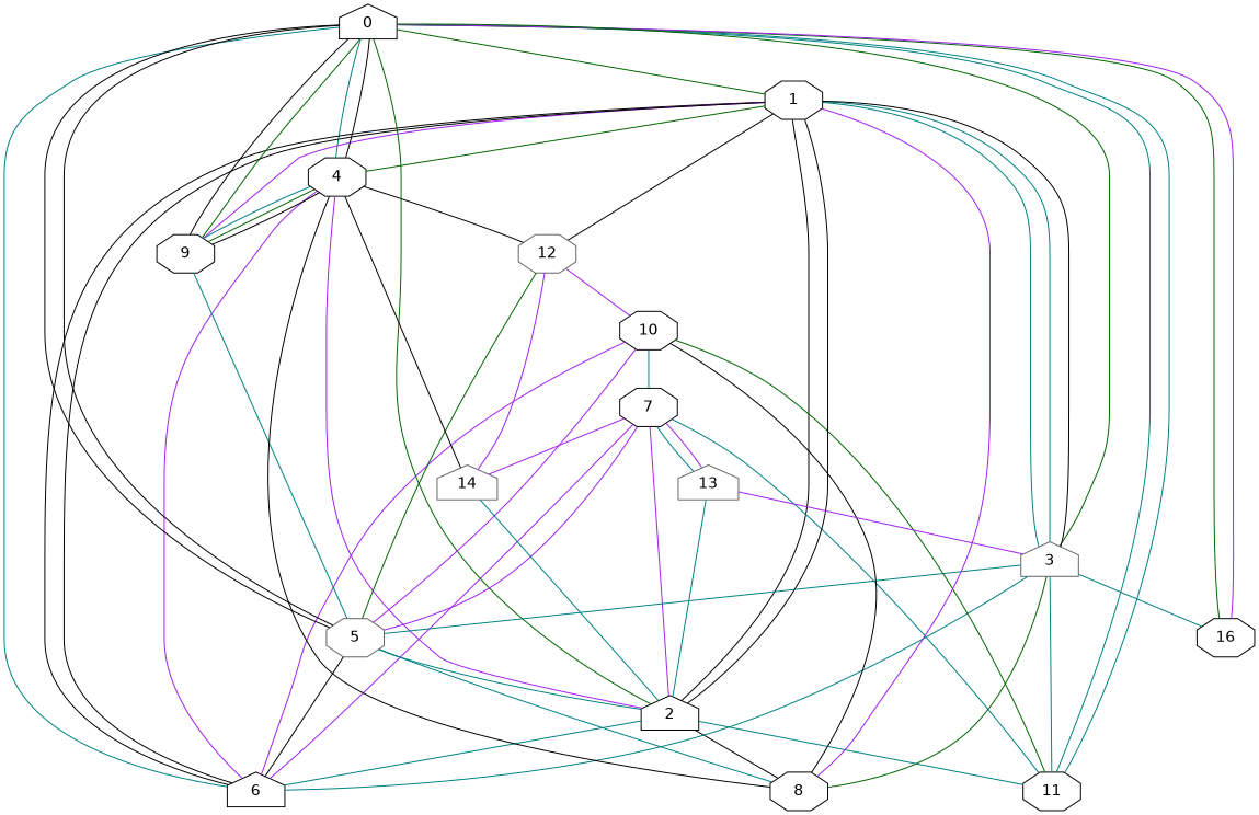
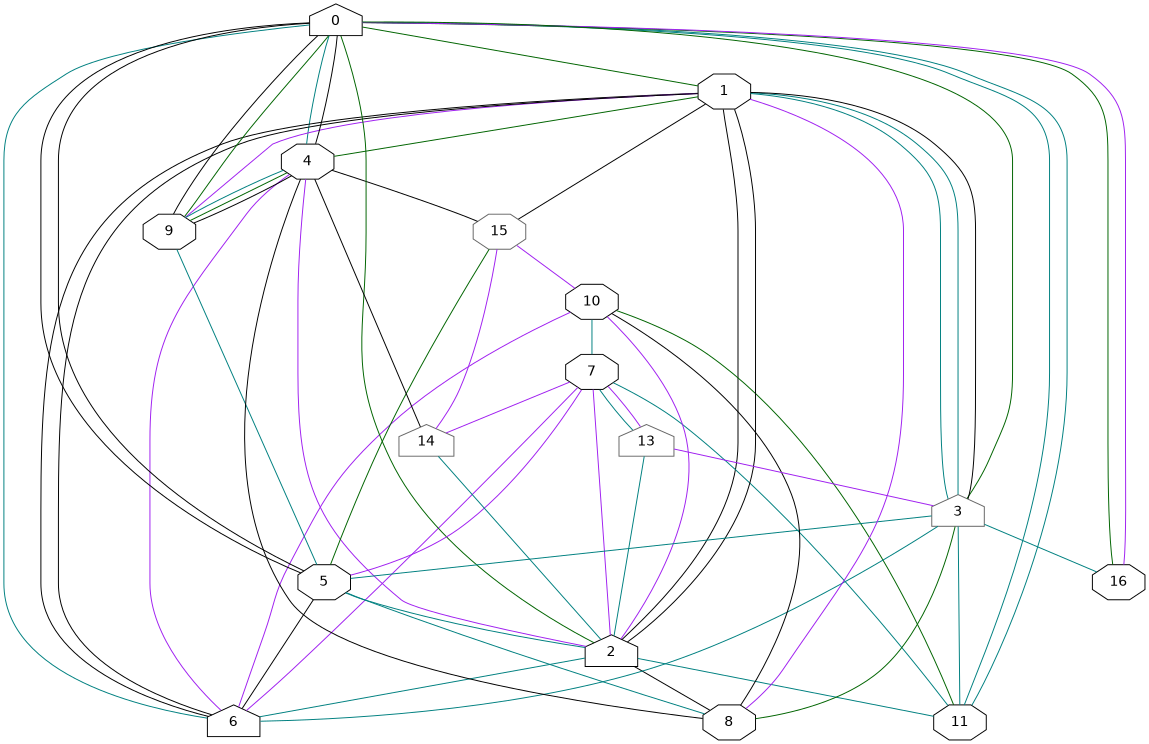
  graph {
    fontname="DejaVu Sans"
    node [color=black fontname="DejaVu Sans" shape=octagon]
    edge [color=teal fontname="DejaVu Sans"]
    0 [shape=house]
    1
    4
    6 [shape=house]
    11
    16
    2 [shape=house]
    3 [color=gray40 shape=house]
    9
-   12 [color=gray40]
+   12 [color=gray40 label=15]
    7
    10
    8
    13 [color=gray40 shape=house]
-   5 [color=gray40]
+   5
    14 [color=gray40 shape=house]
    0 -- 1 [color=darkgreen]
    0 -- 4
    0 -- 6
    0 -- 11
    0 -- 11
    0 -- 16 [color=darkgreen]
    1 -- 4 [color=darkgreen]
    1 -- 6 [color=black]
    1 -- 2 [color=black]
    1 -- 3
    1 -- 3
    1 -- 9 [color=purple]
    4 -- 0 [color=black]
    4 -- 9
    4 -- 9 [color=darkgreen]
    4 -- 12 [color=black]
    6 -- 1 [color=black]
    6 -- 4 [color=purple]
    6 -- 7 [color=purple]
    6 -- 10 [color=purple]
    11 -- 3
    11 -- 7
    11 -- 10 [color=darkgreen]
    16 -- 0 [color=purple]
    2 -- 0 [color=darkgreen]
    2 -- 1 [color=black]
    2 -- 4 [color=purple]
    2 -- 6
    2 -- 11
    2 -- 7 [color=purple]
    2 -- 8 [color=black]
    2 -- 13
    3 -- 0 [color=darkgreen]
    3 -- 1 [color=black]
    3 -- 6
    3 -- 16
    3 -- 5
    9 -- 0 [color=black]
    9 -- 0 [color=darkgreen]
    9 -- 4 [color=black]
    9 -- 5
    12 -- 1 [color=black]
    12 -- 10 [color=purple]
    7 -- 13
    7 -- 14 [color=purple]
    10 -- 7
    8 -- 1 [color=purple]
    8 -- 4 [color=black]
    8 -- 3 [color=darkgreen]
    8 -- 10 [color=black]
    8 -- 5
    13 -- 3 [color=purple]
    13 -- 7 [color=purple]
    5 -- 0 [color=black]
    5 -- 0 [color=black]
    5 -- 6 [color=black]
    5 -- 2
    5 -- 12 [color=darkgreen]
    5 -- 7 [color=purple]
-   5 -- 10 [color=purple]
+   2 -- 10 [color=purple]
    14 -- 4 [color=black]
    14 -- 2
    14 -- 12 [color=purple]
  }
